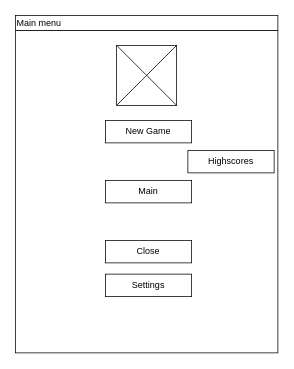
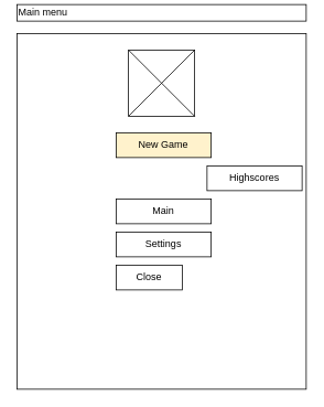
  <mxCell id="0" />
  <mxCell id="1" parent="0" />
  <mxCell id="2" value="" style="rounded=0;whiteSpace=wrap;html=1;" vertex="1" parent="1"><mxGeometry x="20" y="40" width="350" height="430" as="geometry" /></mxCell>
- <mxCell id="3" value="Main menu" style="rounded=0;whiteSpace=wrap;html=1;align=left;" vertex="1" parent="1"><mxGeometry x="20" y="20" width="350" height="20" as="geometry" /></mxCell>
+ <mxCell id="3" value="Main menu" style="rounded=0;whiteSpace=wrap;html=1;align=left;" vertex="1" parent="1"><mxGeometry x="20" y="5" width="350" height="20" as="geometry" /></mxCell>
  <mxCell id="4" value="" style="whiteSpace=wrap;html=1;aspect=fixed;" vertex="1" parent="1"><mxGeometry x="155" y="60" width="80" height="80" as="geometry" /></mxCell>
  <mxCell id="5" value="" style="endArrow=none;html=1;rounded=0;entryX=1;entryY=0;entryDx=0;entryDy=0;" edge="1" parent="1" target="4"><mxGeometry width="50" height="50" relative="1" as="geometry"><mxPoint x="155" y="140" as="sourcePoint" /><mxPoint x="205" y="90" as="targetPoint" /></mxGeometry></mxCell>
  <mxCell id="6" value="" style="endArrow=none;html=1;rounded=0;exitX=1;exitY=1;exitDx=0;exitDy=0;entryX=0;entryY=0;entryDx=0;entryDy=0;" edge="1" parent="1" source="4" target="4"><mxGeometry width="50" height="50" relative="1" as="geometry"><mxPoint x="240" y="290" as="sourcePoint" /><mxPoint x="290" y="240" as="targetPoint" /></mxGeometry></mxCell>
- <mxCell id="7" value="New Game" style="rounded=0;whiteSpace=wrap;html=1;" vertex="1" parent="1"><mxGeometry x="140" y="160" width="115" height="30" as="geometry" /></mxCell>
+ <mxCell id="7" value="New Game" style="rounded=0;whiteSpace=wrap;html=1;fillColor=#fff2cc;" vertex="1" parent="1"><mxGeometry x="140" y="160" width="115" height="30" as="geometry" /></mxCell>
  <mxCell id="8" value="Highscores" style="rounded=0;whiteSpace=wrap;html=1;" vertex="1" parent="1"><mxGeometry x="250" y="200" width="115" height="30" as="geometry" /></mxCell>
  <mxCell id="9" value="Main" style="rounded=0;whiteSpace=wrap;html=1;" vertex="1" parent="1"><mxGeometry x="140" y="240" width="115" height="30" as="geometry" /></mxCell>
- <mxCell id="10" value="Close" style="rounded=0;whiteSpace=wrap;html=1;" vertex="1" parent="1"><mxGeometry x="140" y="320" width="115" height="30" as="geometry" /></mxCell>
- <mxCell id="11" value="Settings" style="rounded=0;whiteSpace=wrap;html=1;" vertex="1" parent="1"><mxGeometry x="140" y="365" width="115" height="30" as="geometry" /></mxCell>
+ <mxCell id="10" value="Close" style="rounded=0;whiteSpace=wrap;html=1;" vertex="1" parent="1"><mxGeometry x="140" y="320" width="80" height="30" as="geometry" /></mxCell>
+ <mxCell id="11" value="Settings" style="rounded=0;whiteSpace=wrap;html=1;" vertex="1" parent="1"><mxGeometry x="140" y="280" width="115" height="30" as="geometry" /></mxCell>
